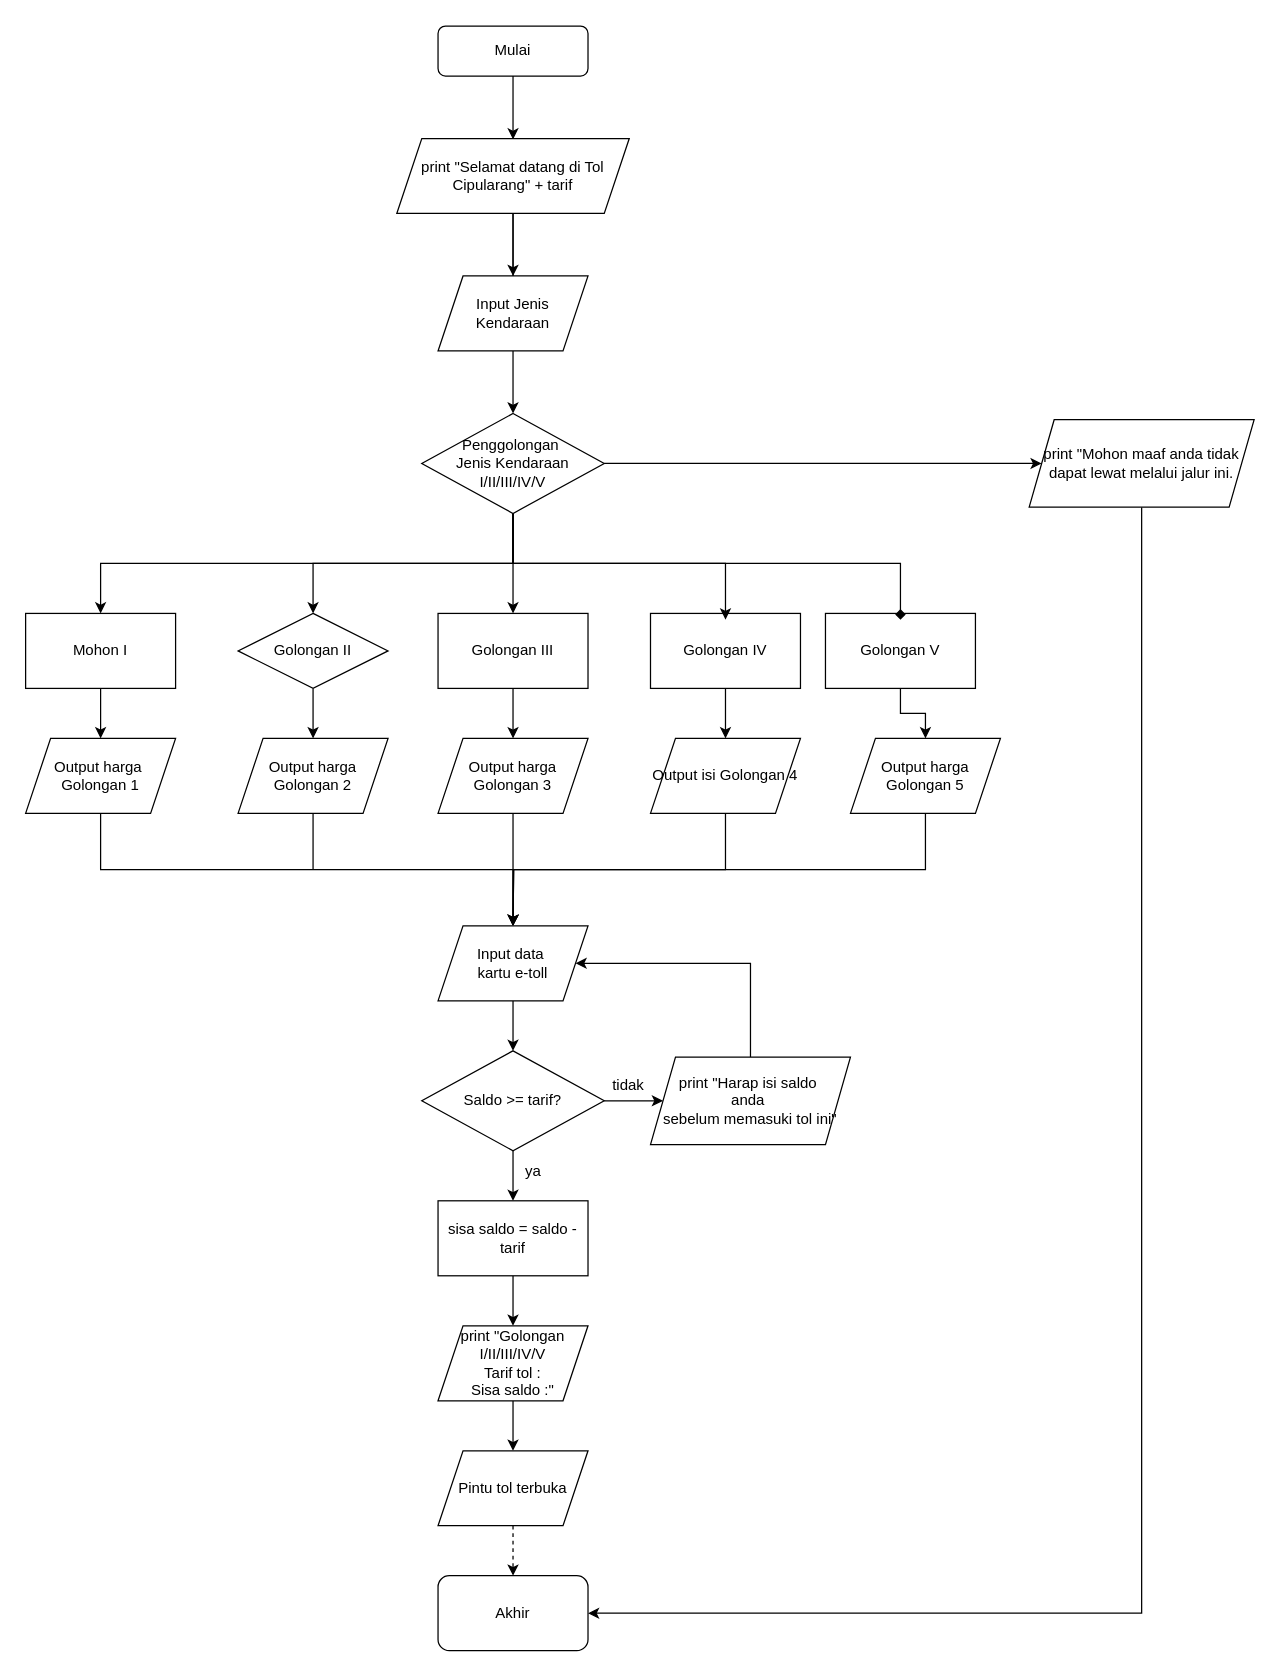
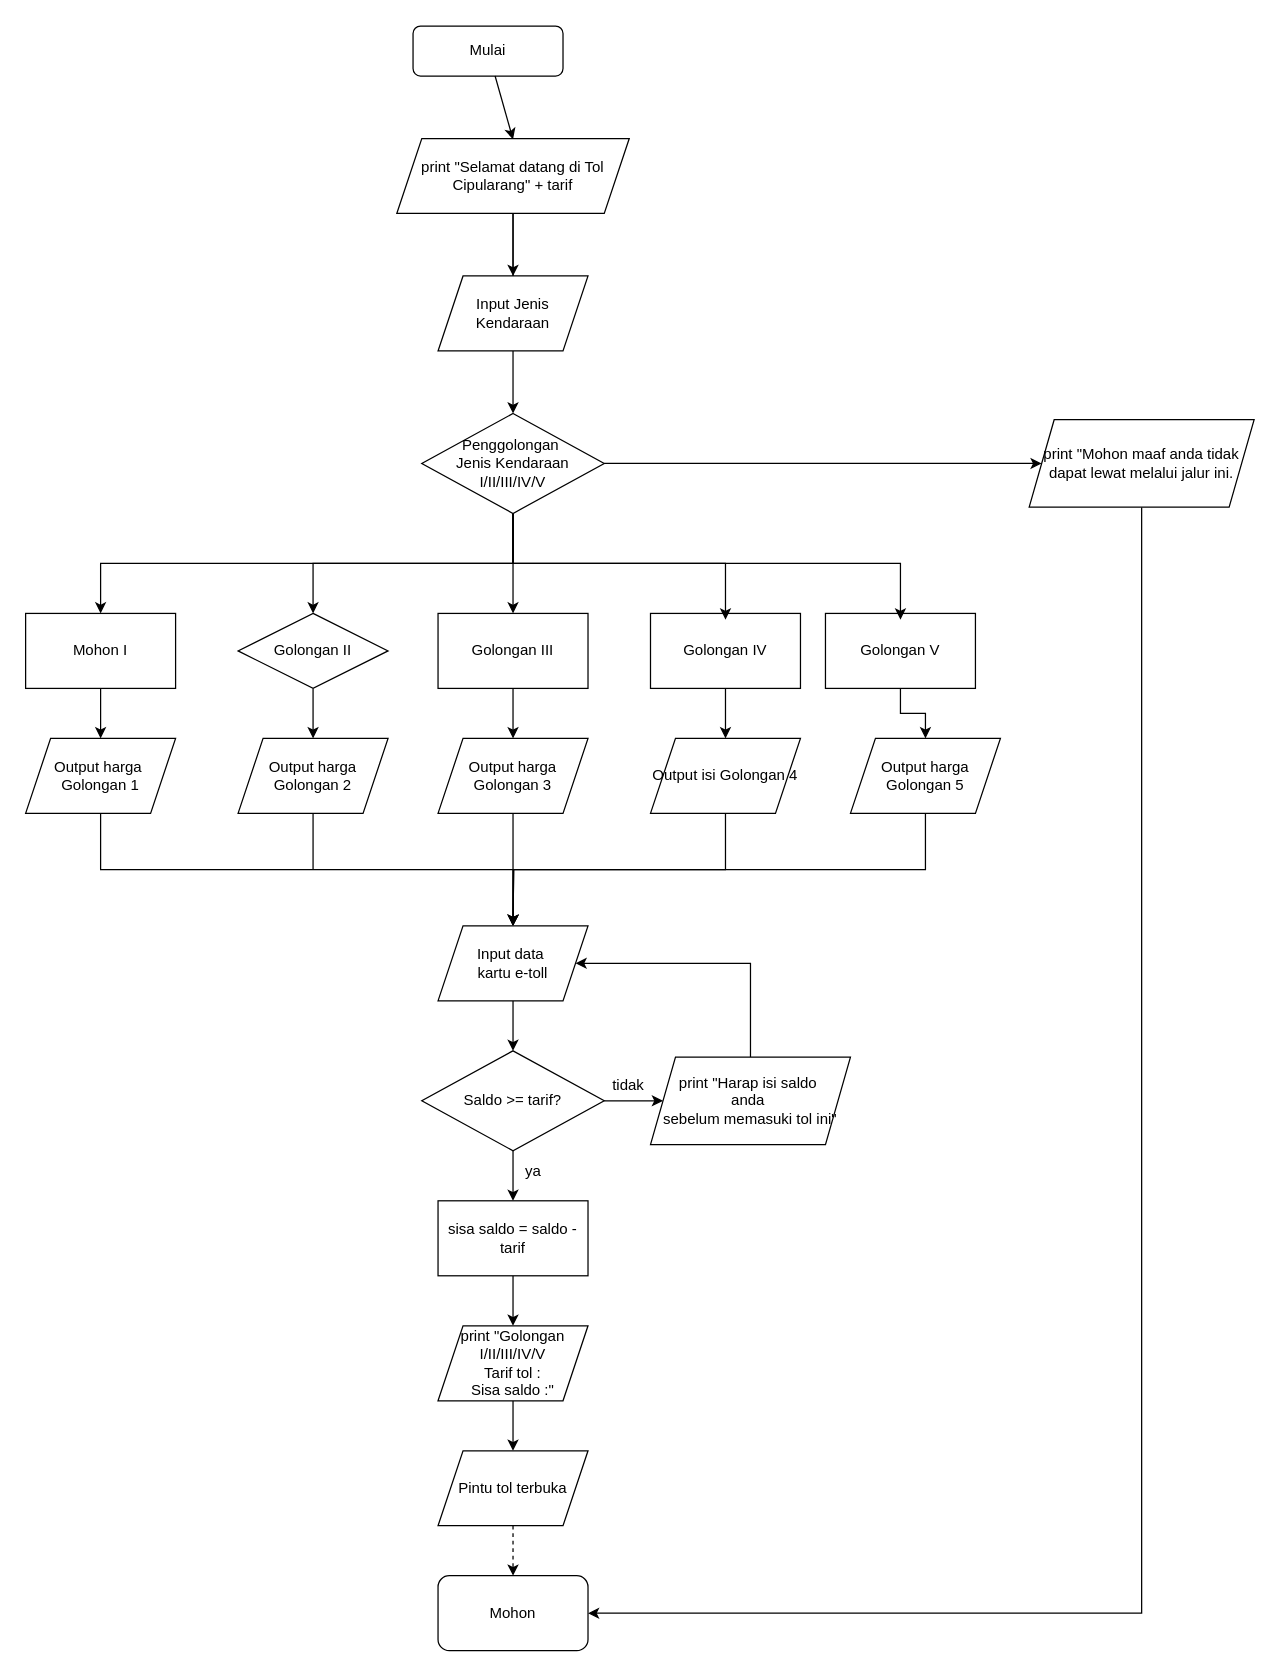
  <mxCell id="0" />
  <mxCell id="1" parent="0" />
- <mxCell id="2" value="Mulai" style="rounded=1;whiteSpace=wrap;html=1;fontSize=12;glass=0;strokeWidth=1;shadow=0;" parent="1" vertex="1"><mxGeometry x="350" y="20" width="120" height="40" as="geometry" /></mxCell>
+ <mxCell id="2" value="Mulai" style="rounded=1;whiteSpace=wrap;html=1;fontSize=12;glass=0;strokeWidth=1;shadow=0;" parent="1" vertex="1"><mxGeometry x="330" y="20" width="120" height="40" as="geometry" /></mxCell>
  <mxCell id="3" value="" style="endArrow=classic;html=1;rounded=0;" edge="1" parent="1" source="2"><mxGeometry width="50" height="50" relative="1" as="geometry"><mxPoint x="410" y="90" as="sourcePoint" /><mxPoint x="410" y="110.711" as="targetPoint" /></mxGeometry></mxCell>
  <mxCell id="4" value="" style="edgeStyle=orthogonalEdgeStyle;rounded=0;orthogonalLoop=1;jettySize=auto;html=1;" edge="1" parent="1" source="5" target="7"><mxGeometry relative="1" as="geometry" /></mxCell>
  <mxCell id="5" value="print &quot;Selamat datang di Tol&lt;div&gt;Cipularang&quot; + tarif&lt;/div&gt;" style="shape=parallelogram;perimeter=parallelogramPerimeter;whiteSpace=wrap;html=1;fixedSize=1;" vertex="1" parent="1"><mxGeometry x="317" y="110" width="186" height="60" as="geometry" /></mxCell>
  <mxCell id="6" value="" style="endArrow=classic;html=1;rounded=0;" edge="1" parent="1" source="5"><mxGeometry width="50" height="50" relative="1" as="geometry"><mxPoint x="410" y="220" as="sourcePoint" /><mxPoint x="410" y="240.711" as="targetPoint" /></mxGeometry></mxCell>
  <mxCell id="7" value="Input Jenis&lt;div&gt;Kendaraan&lt;/div&gt;" style="shape=parallelogram;perimeter=parallelogramPerimeter;whiteSpace=wrap;html=1;fixedSize=1;" vertex="1" parent="1"><mxGeometry x="350" y="220" width="120" height="60" as="geometry" /></mxCell>
  <mxCell id="8" value="" style="endArrow=classic;html=1;rounded=0;" edge="1" parent="1" source="36"><mxGeometry width="50" height="50" relative="1" as="geometry"><mxPoint x="410" y="350" as="sourcePoint" /><mxPoint x="410" y="370.711" as="targetPoint" /></mxGeometry></mxCell>
  <mxCell id="9" style="edgeStyle=orthogonalEdgeStyle;rounded=0;orthogonalLoop=1;jettySize=auto;html=1;exitX=0.5;exitY=1;exitDx=0;exitDy=0;entryX=0.5;entryY=0;entryDx=0;entryDy=0;" edge="1" parent="1" source="36" target="13"><mxGeometry relative="1" as="geometry" /></mxCell>
  <mxCell id="10" style="edgeStyle=orthogonalEdgeStyle;rounded=0;orthogonalLoop=1;jettySize=auto;html=1;exitX=0.5;exitY=1;exitDx=0;exitDy=0;entryX=0.5;entryY=0;entryDx=0;entryDy=0;" edge="1" parent="1" source="36" target="15"><mxGeometry relative="1" as="geometry" /></mxCell>
  <mxCell id="11" style="edgeStyle=orthogonalEdgeStyle;rounded=0;orthogonalLoop=1;jettySize=auto;html=1;exitX=0.5;exitY=1;exitDx=0;exitDy=0;entryX=0.5;entryY=0;entryDx=0;entryDy=0;" edge="1" parent="1" source="36" target="17"><mxGeometry relative="1" as="geometry" /></mxCell>
  <mxCell id="12" value="" style="edgeStyle=orthogonalEdgeStyle;rounded=0;orthogonalLoop=1;jettySize=auto;html=1;" edge="1" parent="1" source="13" target="25"><mxGeometry relative="1" as="geometry" /></mxCell>
  <mxCell id="13" value="Mohon I" style="rounded=0;whiteSpace=wrap;html=1;" vertex="1" parent="1"><mxGeometry x="20" y="490" width="120" height="60" as="geometry" /></mxCell>
  <mxCell id="14" value="" style="edgeStyle=orthogonalEdgeStyle;rounded=0;orthogonalLoop=1;jettySize=auto;html=1;" edge="1" parent="1" source="15" target="27"><mxGeometry relative="1" as="geometry" /></mxCell>
  <mxCell id="15" value="Golongan II" style="rhombus;whiteSpace=wrap;html=1;" vertex="1" parent="1"><mxGeometry x="190" y="490" width="120" height="60" as="geometry" /></mxCell>
  <mxCell id="16" value="" style="edgeStyle=orthogonalEdgeStyle;rounded=0;orthogonalLoop=1;jettySize=auto;html=1;" edge="1" parent="1" source="17" target="29"><mxGeometry relative="1" as="geometry" /></mxCell>
  <mxCell id="17" value="Golongan III" style="rounded=0;whiteSpace=wrap;html=1;" vertex="1" parent="1"><mxGeometry x="350" y="490" width="120" height="60" as="geometry" /></mxCell>
  <mxCell id="18" value="" style="edgeStyle=orthogonalEdgeStyle;rounded=0;orthogonalLoop=1;jettySize=auto;html=1;" edge="1" parent="1" source="19" target="31"><mxGeometry relative="1" as="geometry" /></mxCell>
  <mxCell id="19" value="Golongan IV" style="rounded=0;whiteSpace=wrap;html=1;" vertex="1" parent="1"><mxGeometry x="520" y="490" width="120" height="60" as="geometry" /></mxCell>
  <mxCell id="20" value="" style="edgeStyle=orthogonalEdgeStyle;rounded=0;orthogonalLoop=1;jettySize=auto;html=1;" edge="1" parent="1" source="21" target="33"><mxGeometry relative="1" as="geometry" /></mxCell>
  <mxCell id="21" value="Golongan V" style="rounded=0;whiteSpace=wrap;html=1;" vertex="1" parent="1"><mxGeometry x="660" y="490" width="120" height="60" as="geometry" /></mxCell>
  <mxCell id="22" style="edgeStyle=orthogonalEdgeStyle;rounded=0;orthogonalLoop=1;jettySize=auto;html=1;exitX=0.5;exitY=1;exitDx=0;exitDy=0;entryX=0.5;entryY=0.083;entryDx=0;entryDy=0;entryPerimeter=0;" edge="1" parent="1" source="36" target="19"><mxGeometry relative="1" as="geometry" /></mxCell>
- <mxCell id="23" style="edgeStyle=orthogonalEdgeStyle;rounded=0;orthogonalLoop=1;jettySize=auto;html=1;exitX=0.5;exitY=1;exitDx=0;exitDy=0;entryX=0.5;entryY=0.083;entryDx=0;entryDy=0;entryPerimeter=0;endArrow=diamond;" edge="1" parent="1" source="36" target="21"><mxGeometry relative="1" as="geometry" /></mxCell>
+ <mxCell id="23" style="edgeStyle=orthogonalEdgeStyle;rounded=0;orthogonalLoop=1;jettySize=auto;html=1;exitX=0.5;exitY=1;exitDx=0;exitDy=0;entryX=0.5;entryY=0.083;entryDx=0;entryDy=0;entryPerimeter=0;" edge="1" parent="1" source="36" target="21"><mxGeometry relative="1" as="geometry" /></mxCell>
  <mxCell id="24" style="edgeStyle=orthogonalEdgeStyle;rounded=0;orthogonalLoop=1;jettySize=auto;html=1;exitX=0.5;exitY=1;exitDx=0;exitDy=0;" edge="1" parent="1" source="25"><mxGeometry relative="1" as="geometry"><mxPoint x="410" y="740" as="targetPoint" /></mxGeometry></mxCell>
  <mxCell id="25" value="Output harga&amp;nbsp;&lt;div&gt;Golongan 1&lt;/div&gt;" style="shape=parallelogram;perimeter=parallelogramPerimeter;whiteSpace=wrap;html=1;fixedSize=1;" vertex="1" parent="1"><mxGeometry x="20" y="590" width="120" height="60" as="geometry" /></mxCell>
  <mxCell id="26" style="edgeStyle=orthogonalEdgeStyle;rounded=0;orthogonalLoop=1;jettySize=auto;html=1;exitX=0.5;exitY=1;exitDx=0;exitDy=0;endArrow=none;endFill=0;" edge="1" parent="1"><mxGeometry relative="1" as="geometry"><mxPoint x="250" y="695" as="targetPoint" /><mxPoint x="250" y="645" as="sourcePoint" /></mxGeometry></mxCell>
  <mxCell id="27" value="Output harga&lt;div&gt;Golongan 2&lt;/div&gt;" style="shape=parallelogram;perimeter=parallelogramPerimeter;whiteSpace=wrap;html=1;fixedSize=1;" vertex="1" parent="1"><mxGeometry x="190" y="590" width="120" height="60" as="geometry" /></mxCell>
  <mxCell id="28" style="edgeStyle=orthogonalEdgeStyle;rounded=0;orthogonalLoop=1;jettySize=auto;html=1;exitX=0.5;exitY=1;exitDx=0;exitDy=0;entryX=0.5;entryY=0;entryDx=0;entryDy=0;" edge="1" parent="1" source="29" target="41"><mxGeometry relative="1" as="geometry" /></mxCell>
  <mxCell id="29" value="Output harga&lt;div&gt;Golongan 3&lt;/div&gt;" style="shape=parallelogram;perimeter=parallelogramPerimeter;whiteSpace=wrap;html=1;fixedSize=1;" vertex="1" parent="1"><mxGeometry x="350" y="590" width="120" height="60" as="geometry" /></mxCell>
  <mxCell id="30" style="edgeStyle=orthogonalEdgeStyle;rounded=0;orthogonalLoop=1;jettySize=auto;html=1;exitX=0.5;exitY=1;exitDx=0;exitDy=0;entryX=0.5;entryY=0;entryDx=0;entryDy=0;" edge="1" parent="1" source="31"><mxGeometry relative="1" as="geometry"><mxPoint x="410" y="740" as="targetPoint" /></mxGeometry></mxCell>
  <mxCell id="31" value="Output isi Golongan 4" style="shape=parallelogram;perimeter=parallelogramPerimeter;whiteSpace=wrap;html=1;fixedSize=1;" vertex="1" parent="1"><mxGeometry x="520" y="590" width="120" height="60" as="geometry" /></mxCell>
  <mxCell id="32" style="edgeStyle=orthogonalEdgeStyle;rounded=0;orthogonalLoop=1;jettySize=auto;html=1;exitX=0.5;exitY=1;exitDx=0;exitDy=0;entryX=0.5;entryY=0;entryDx=0;entryDy=0;" edge="1" parent="1" source="33" target="41"><mxGeometry relative="1" as="geometry" /></mxCell>
  <mxCell id="33" value="Output harga&lt;div&gt;Golongan 5&lt;/div&gt;" style="shape=parallelogram;perimeter=parallelogramPerimeter;whiteSpace=wrap;html=1;fixedSize=1;" vertex="1" parent="1"><mxGeometry x="680" y="590" width="120" height="60" as="geometry" /></mxCell>
  <mxCell id="34" value="" style="endArrow=classic;html=1;rounded=0;" edge="1" parent="1" source="7" target="36"><mxGeometry width="50" height="50" relative="1" as="geometry"><mxPoint x="410" y="280" as="sourcePoint" /><mxPoint x="410" y="370.711" as="targetPoint" /></mxGeometry></mxCell>
  <mxCell id="35" style="edgeStyle=orthogonalEdgeStyle;rounded=0;orthogonalLoop=1;jettySize=auto;html=1;exitX=1;exitY=0.5;exitDx=0;exitDy=0;entryX=0;entryY=0.5;entryDx=0;entryDy=0;" edge="1" parent="1" source="36" target="38"><mxGeometry relative="1" as="geometry" /></mxCell>
  <mxCell id="36" value="Penggolongan&amp;nbsp;&lt;div&gt;Jenis Kendaraan&lt;/div&gt;&lt;div&gt;I/II/III/IV/V&lt;/div&gt;" style="rhombus;whiteSpace=wrap;html=1;" vertex="1" parent="1"><mxGeometry x="337" y="330" width="146" height="80" as="geometry" /></mxCell>
  <mxCell id="37" style="edgeStyle=orthogonalEdgeStyle;rounded=0;orthogonalLoop=1;jettySize=auto;html=1;exitX=0.5;exitY=1;exitDx=0;exitDy=0;entryX=1;entryY=0.5;entryDx=0;entryDy=0;" edge="1" parent="1" source="38" target="54"><mxGeometry relative="1" as="geometry" /></mxCell>
  <mxCell id="38" value="print &quot;Mohon maaf anda tidak dapat lewat melalui jalur ini." style="shape=parallelogram;perimeter=parallelogramPerimeter;whiteSpace=wrap;html=1;fixedSize=1;" vertex="1" parent="1"><mxGeometry x="823" y="335" width="180" height="70" as="geometry" /></mxCell>
  <mxCell id="39" style="edgeStyle=orthogonalEdgeStyle;rounded=0;orthogonalLoop=1;jettySize=auto;html=1;exitX=0.5;exitY=1;exitDx=0;exitDy=0;entryX=0.5;entryY=0;entryDx=0;entryDy=0;" edge="1" parent="1" source="41" target="44"><mxGeometry relative="1" as="geometry" /></mxCell>
  <mxCell id="40" style="edgeStyle=orthogonalEdgeStyle;rounded=0;orthogonalLoop=1;jettySize=auto;html=1;exitX=1;exitY=0.5;exitDx=0;exitDy=0;entryX=0.5;entryY=0;entryDx=0;entryDy=0;endArrow=none;endFill=0;startArrow=classic;startFill=1;" edge="1" parent="1" source="41" target="45"><mxGeometry relative="1" as="geometry" /></mxCell>
  <mxCell id="41" value="Input data&amp;nbsp;&lt;div&gt;kartu e-toll&lt;/div&gt;" style="shape=parallelogram;perimeter=parallelogramPerimeter;whiteSpace=wrap;html=1;fixedSize=1;" vertex="1" parent="1"><mxGeometry x="350" y="740" width="120" height="60" as="geometry" /></mxCell>
  <mxCell id="42" style="edgeStyle=orthogonalEdgeStyle;rounded=0;orthogonalLoop=1;jettySize=auto;html=1;exitX=1;exitY=0.5;exitDx=0;exitDy=0;entryX=0;entryY=0.5;entryDx=0;entryDy=0;" edge="1" parent="1" source="44" target="45"><mxGeometry relative="1" as="geometry" /></mxCell>
  <mxCell id="43" value="" style="edgeStyle=orthogonalEdgeStyle;rounded=0;orthogonalLoop=1;jettySize=auto;html=1;" edge="1" parent="1" source="44" target="48"><mxGeometry relative="1" as="geometry" /></mxCell>
  <mxCell id="44" value="Saldo &amp;gt;= tarif?" style="rhombus;whiteSpace=wrap;html=1;" vertex="1" parent="1"><mxGeometry x="337" y="840" width="146" height="80" as="geometry" /></mxCell>
  <mxCell id="45" value="print &quot;Harap isi saldo&amp;nbsp;&lt;div&gt;anda&amp;nbsp;&lt;/div&gt;&lt;div&gt;sebelum memasuki tol ini&quot;&lt;/div&gt;" style="shape=parallelogram;perimeter=parallelogramPerimeter;whiteSpace=wrap;html=1;fixedSize=1;" vertex="1" parent="1"><mxGeometry x="520" y="845" width="160" height="70" as="geometry" /></mxCell>
  <mxCell id="46" value="tidak" style="text;html=1;align=center;verticalAlign=middle;resizable=0;points=[];autosize=1;strokeColor=none;fillColor=none;" vertex="1" parent="1"><mxGeometry x="477" y="853" width="50" height="30" as="geometry" /></mxCell>
  <mxCell id="47" value="" style="edgeStyle=orthogonalEdgeStyle;rounded=0;orthogonalLoop=1;jettySize=auto;html=1;" edge="1" parent="1" source="48" target="51"><mxGeometry relative="1" as="geometry" /></mxCell>
  <mxCell id="48" value="sisa saldo = saldo - tarif" style="whiteSpace=wrap;html=1;" vertex="1" parent="1"><mxGeometry x="350" y="960" width="120" height="60" as="geometry" /></mxCell>
  <mxCell id="49" value="ya" style="text;html=1;align=center;verticalAlign=middle;resizable=0;points=[];autosize=1;strokeColor=none;fillColor=none;" vertex="1" parent="1"><mxGeometry x="406" y="922" width="40" height="30" as="geometry" /></mxCell>
  <mxCell id="50" value="" style="edgeStyle=orthogonalEdgeStyle;rounded=0;orthogonalLoop=1;jettySize=auto;html=1;" edge="1" parent="1" source="51" target="53"><mxGeometry relative="1" as="geometry" /></mxCell>
  <mxCell id="51" value="print &quot;Golongan I/II/III/IV/V&lt;div&gt;Tarif tol :&lt;/div&gt;&lt;div&gt;Sisa saldo :&quot;&lt;/div&gt;" style="shape=parallelogram;perimeter=parallelogramPerimeter;whiteSpace=wrap;html=1;fixedSize=1;" vertex="1" parent="1"><mxGeometry x="350" y="1060" width="120" height="60" as="geometry" /></mxCell>
  <mxCell id="52" value="" style="edgeStyle=orthogonalEdgeStyle;rounded=0;orthogonalLoop=1;jettySize=auto;html=1;dashed=1;" edge="1" parent="1" source="53" target="54"><mxGeometry relative="1" as="geometry" /></mxCell>
  <mxCell id="53" value="Pintu tol terbuka" style="shape=parallelogram;perimeter=parallelogramPerimeter;whiteSpace=wrap;html=1;fixedSize=1;" vertex="1" parent="1"><mxGeometry x="350" y="1160" width="120" height="60" as="geometry" /></mxCell>
- <mxCell id="54" value="Akhir" style="rounded=1;whiteSpace=wrap;html=1;" vertex="1" parent="1"><mxGeometry x="350" y="1260" width="120" height="60" as="geometry" /></mxCell>
+ <mxCell id="54" value="Mohon" style="rounded=1;whiteSpace=wrap;html=1;" vertex="1" parent="1"><mxGeometry x="350" y="1260" width="120" height="60" as="geometry" /></mxCell>
